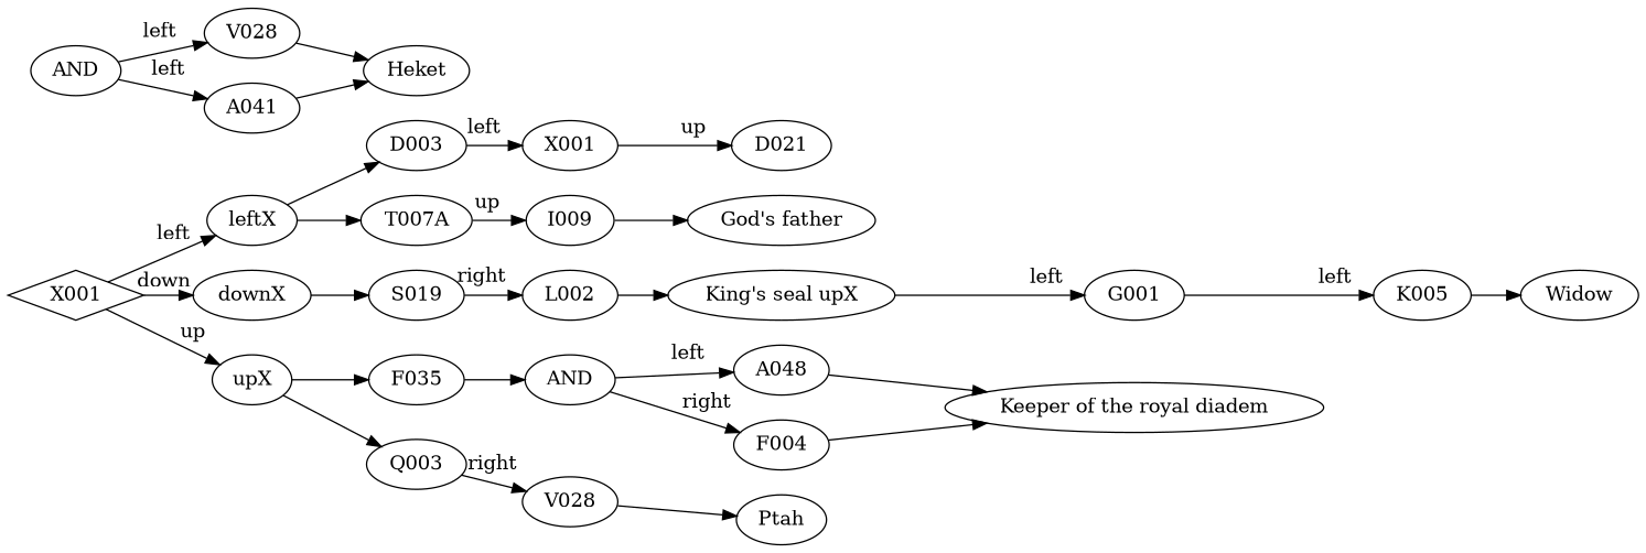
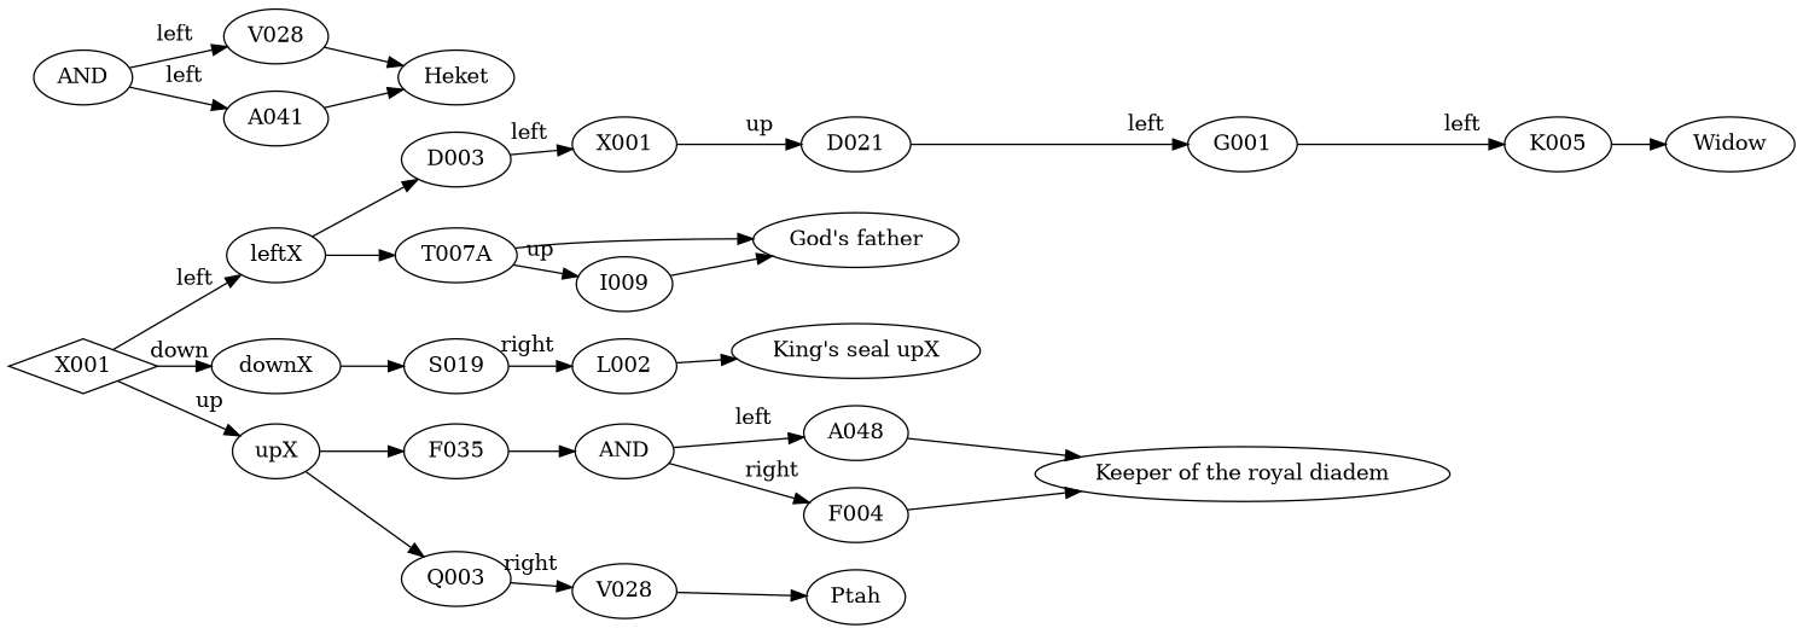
  digraph {
    rankdir=LR
    X001 [shape=diamond]
    leftX
    downX
    upX
    D003
    T007A
    S019
    F035
    Q003
    n10 [label=X001]
    "God's father"
    I009
    L002
    n14 [label=AND]
    V028
    D021
    G001
    n18 [label=V028]
    Heket
    A048
    F004
    "Keeper of the royal diadem"
    n23 [label=AND]
    A041
    K005
    Widow
    n27 [label="King's seal upX"]
    Ptah
    X001 -> leftX [headlabel=left labeldistance=3]
    X001 -> downX [headlabel=down labeldistance=2.3]
    X001 -> upX [headlabel=up labeldistance=3]
    leftX -> D003
    leftX -> T007A
    downX -> S019
    upX -> F035
    upX -> Q003
    D003 -> n10 [headlabel=left labeldistance=3]
+   T007A -> "God's father"
    T007A -> I009 [headlabel=up labeldistance=3]
    S019 -> L002 [headlabel=right labeldistance=3.2]
    F035 -> n14
    Q003 -> V028 [headlabel=right labeldistance=3.1]
    n10 -> D021 [headlabel=up labeldistance=3]
    I009 -> "God's father"
    L002 -> n27
    n14 -> A048 [headlabel=left labeldistance=3.5]
    n14 -> F004 [headlabel=right labeldistance=3.2]
    V028 -> Ptah
-   n27 -> G001 [headlabel=left labeldistance=3]
+   D021 -> G001 [headlabel=left labeldistance=3]
    G001 -> K005 [headlabel=left labeldistance=3]
    n18 -> Heket
    A048 -> "Keeper of the royal diadem"
    F004 -> "Keeper of the royal diadem"
    n23 -> n18 [headlabel=left labeldistance=3.5]
    n23 -> A041 [headlabel=left labeldistance=3.5]
    A041 -> Heket
    K005 -> Widow
  }
